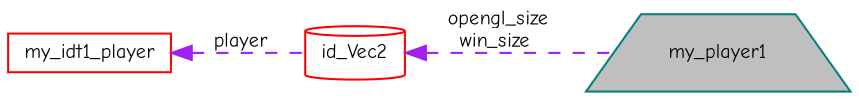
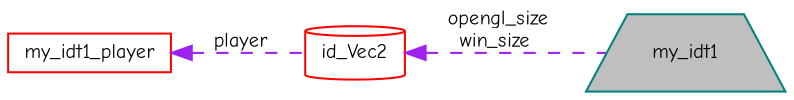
  digraph {
    fontname="Comic Neue"
    rankdir=LR
    node [color=red fillcolor=white fontname="Comic Neue" fontsize=10 style=filled]
    edge [color=purple dir=back fontname="Comic Neue" fontsize=10 labelfontname=Helvetica labelfontsize=10 style=dashed]
-   n1 [color=teal fillcolor=grey75 fontcolor=black height=0.2 label=my_player1 shape=trapezium width=0.4]
+   n1 [color=teal fillcolor=grey75 fontcolor=black height=0.2 label=my_idt1 shape=trapezium width=0.4]
    n2 [height=0.2 label=my_idt1_player shape=box width=0.4]
    n3 [height=0.2 label=id_Vec2 shape=cylinder width=0.4]
    n2 -> n3 [label=" player"]
    n3 -> n1 [label=" opengl_size\nwin_size"]
  }
